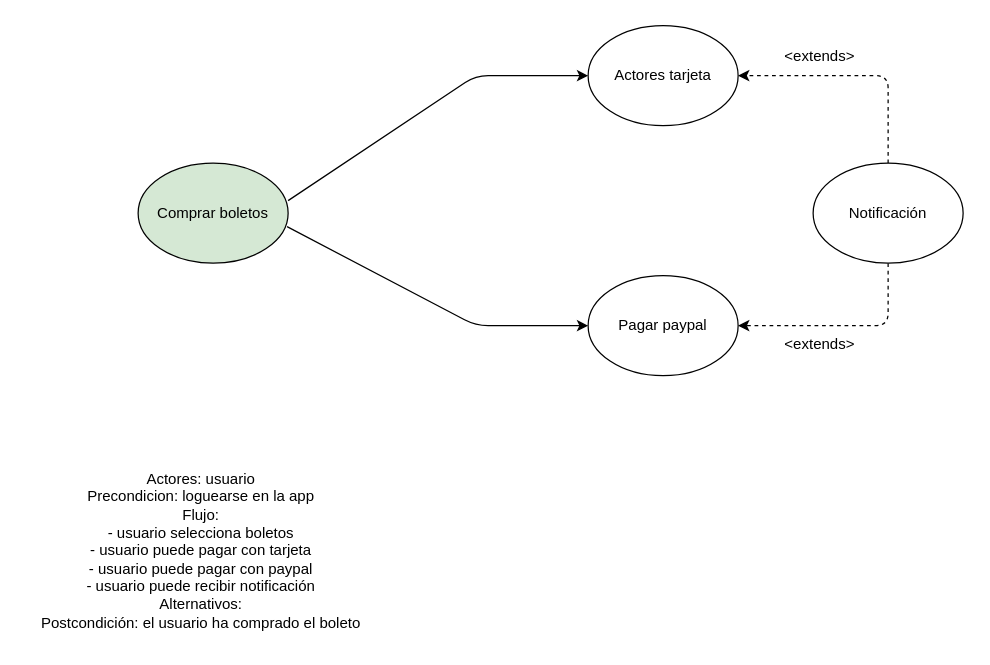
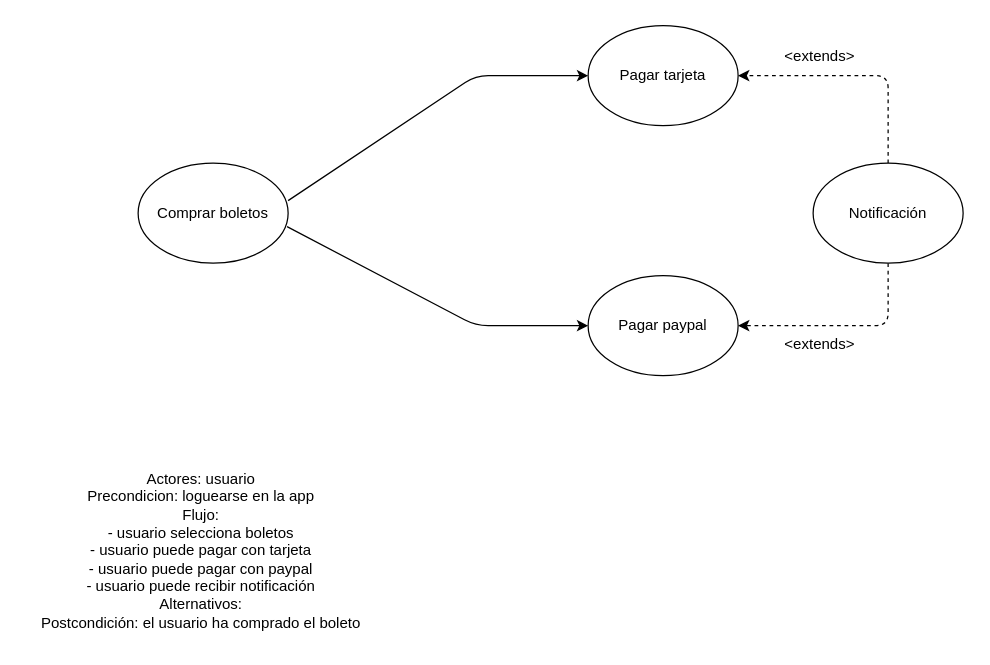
  <mxCell id="0" />
  <mxCell id="1" parent="0" />
- <mxCell id="2" value="Comprar boletos" style="ellipse;whiteSpace=wrap;html=1;fillColor=#d5e8d4;" vertex="1" parent="1"><mxGeometry x="110" y="130" width="120" height="80" as="geometry" /></mxCell>
+ <mxCell id="2" value="Comprar boletos" style="ellipse;whiteSpace=wrap;html=1;" vertex="1" parent="1"><mxGeometry x="110" y="130" width="120" height="80" as="geometry" /></mxCell>
  <mxCell id="3" style="edgeStyle=none;html=1;entryX=0;entryY=0.5;entryDx=0;entryDy=0;startArrow=none;startFill=0;endArrow=classic;endFill=1;" edge="1" parent="1" target="5"><mxGeometry relative="1" as="geometry"><mxPoint x="230" y="160" as="sourcePoint" /><Array as="points"><mxPoint x="380" y="60" /></Array></mxGeometry></mxCell>
  <mxCell id="4" style="edgeStyle=none;html=1;exitX=0.993;exitY=0.635;exitDx=0;exitDy=0;entryX=0;entryY=0.5;entryDx=0;entryDy=0;startArrow=none;startFill=0;endArrow=classic;endFill=1;exitPerimeter=0;" edge="1" parent="1" source="2" target="6"><mxGeometry relative="1" as="geometry"><mxPoint x="380" y="210" as="sourcePoint" /><Array as="points"><mxPoint x="380" y="260" /></Array></mxGeometry></mxCell>
- <mxCell id="5" value="Actores tarjeta" style="ellipse;whiteSpace=wrap;html=1;" vertex="1" parent="1"><mxGeometry x="470" y="20" width="120" height="80" as="geometry" /></mxCell>
+ <mxCell id="5" value="Pagar tarjeta" style="ellipse;whiteSpace=wrap;html=1;" vertex="1" parent="1"><mxGeometry x="470" y="20" width="120" height="80" as="geometry" /></mxCell>
  <mxCell id="6" value="Pagar paypal" style="ellipse;whiteSpace=wrap;html=1;" vertex="1" parent="1"><mxGeometry x="470" y="220" width="120" height="80" as="geometry" /></mxCell>
  <mxCell id="7" style="edgeStyle=none;html=1;entryX=1;entryY=0.5;entryDx=0;entryDy=0;startArrow=none;startFill=0;endArrow=classic;endFill=1;dashed=1;" edge="1" parent="1" source="9" target="5"><mxGeometry relative="1" as="geometry"><Array as="points"><mxPoint x="710" y="60" /></Array></mxGeometry></mxCell>
  <mxCell id="8" style="edgeStyle=none;html=1;entryX=1;entryY=0.5;entryDx=0;entryDy=0;startArrow=none;startFill=0;endArrow=classic;endFill=1;dashed=1;" edge="1" parent="1" source="9" target="6"><mxGeometry relative="1" as="geometry"><Array as="points"><mxPoint x="710" y="260" /></Array></mxGeometry></mxCell>
  <mxCell id="9" value="Notificación" style="ellipse;whiteSpace=wrap;html=1;" vertex="1" parent="1"><mxGeometry x="650" y="130" width="120" height="80" as="geometry" /></mxCell>
  <mxCell id="10" value="&amp;lt;extends&amp;gt;" style="text;html=1;align=center;verticalAlign=middle;resizable=0;points=[];autosize=1;strokeColor=none;fillColor=none;" vertex="1" parent="1"><mxGeometry x="615" y="30" width="80" height="30" as="geometry" /></mxCell>
  <mxCell id="11" value="&amp;lt;extends&amp;gt;" style="text;html=1;align=center;verticalAlign=middle;resizable=0;points=[];autosize=1;strokeColor=none;fillColor=none;" vertex="1" parent="1"><mxGeometry x="615" y="260" width="80" height="30" as="geometry" /></mxCell>
  <mxCell id="12" value="Actores: usuario&lt;br&gt;Precondicion: loguearse en la app&lt;br&gt;Flujo:&lt;br&gt;- usuario selecciona boletos&lt;br&gt;- usuario puede pagar con tarjeta&lt;br&gt;- usuario puede pagar con paypal&lt;br&gt;- usuario puede recibir notificación&lt;br&gt;Alternativos:&lt;br&gt;Postcondición: el usuario ha comprado el boleto" style="text;html=1;align=center;verticalAlign=middle;resizable=0;points=[];autosize=1;strokeColor=none;fillColor=none;" vertex="1" parent="1"><mxGeometry x="20" y="370" width="280" height="140" as="geometry" /></mxCell>
